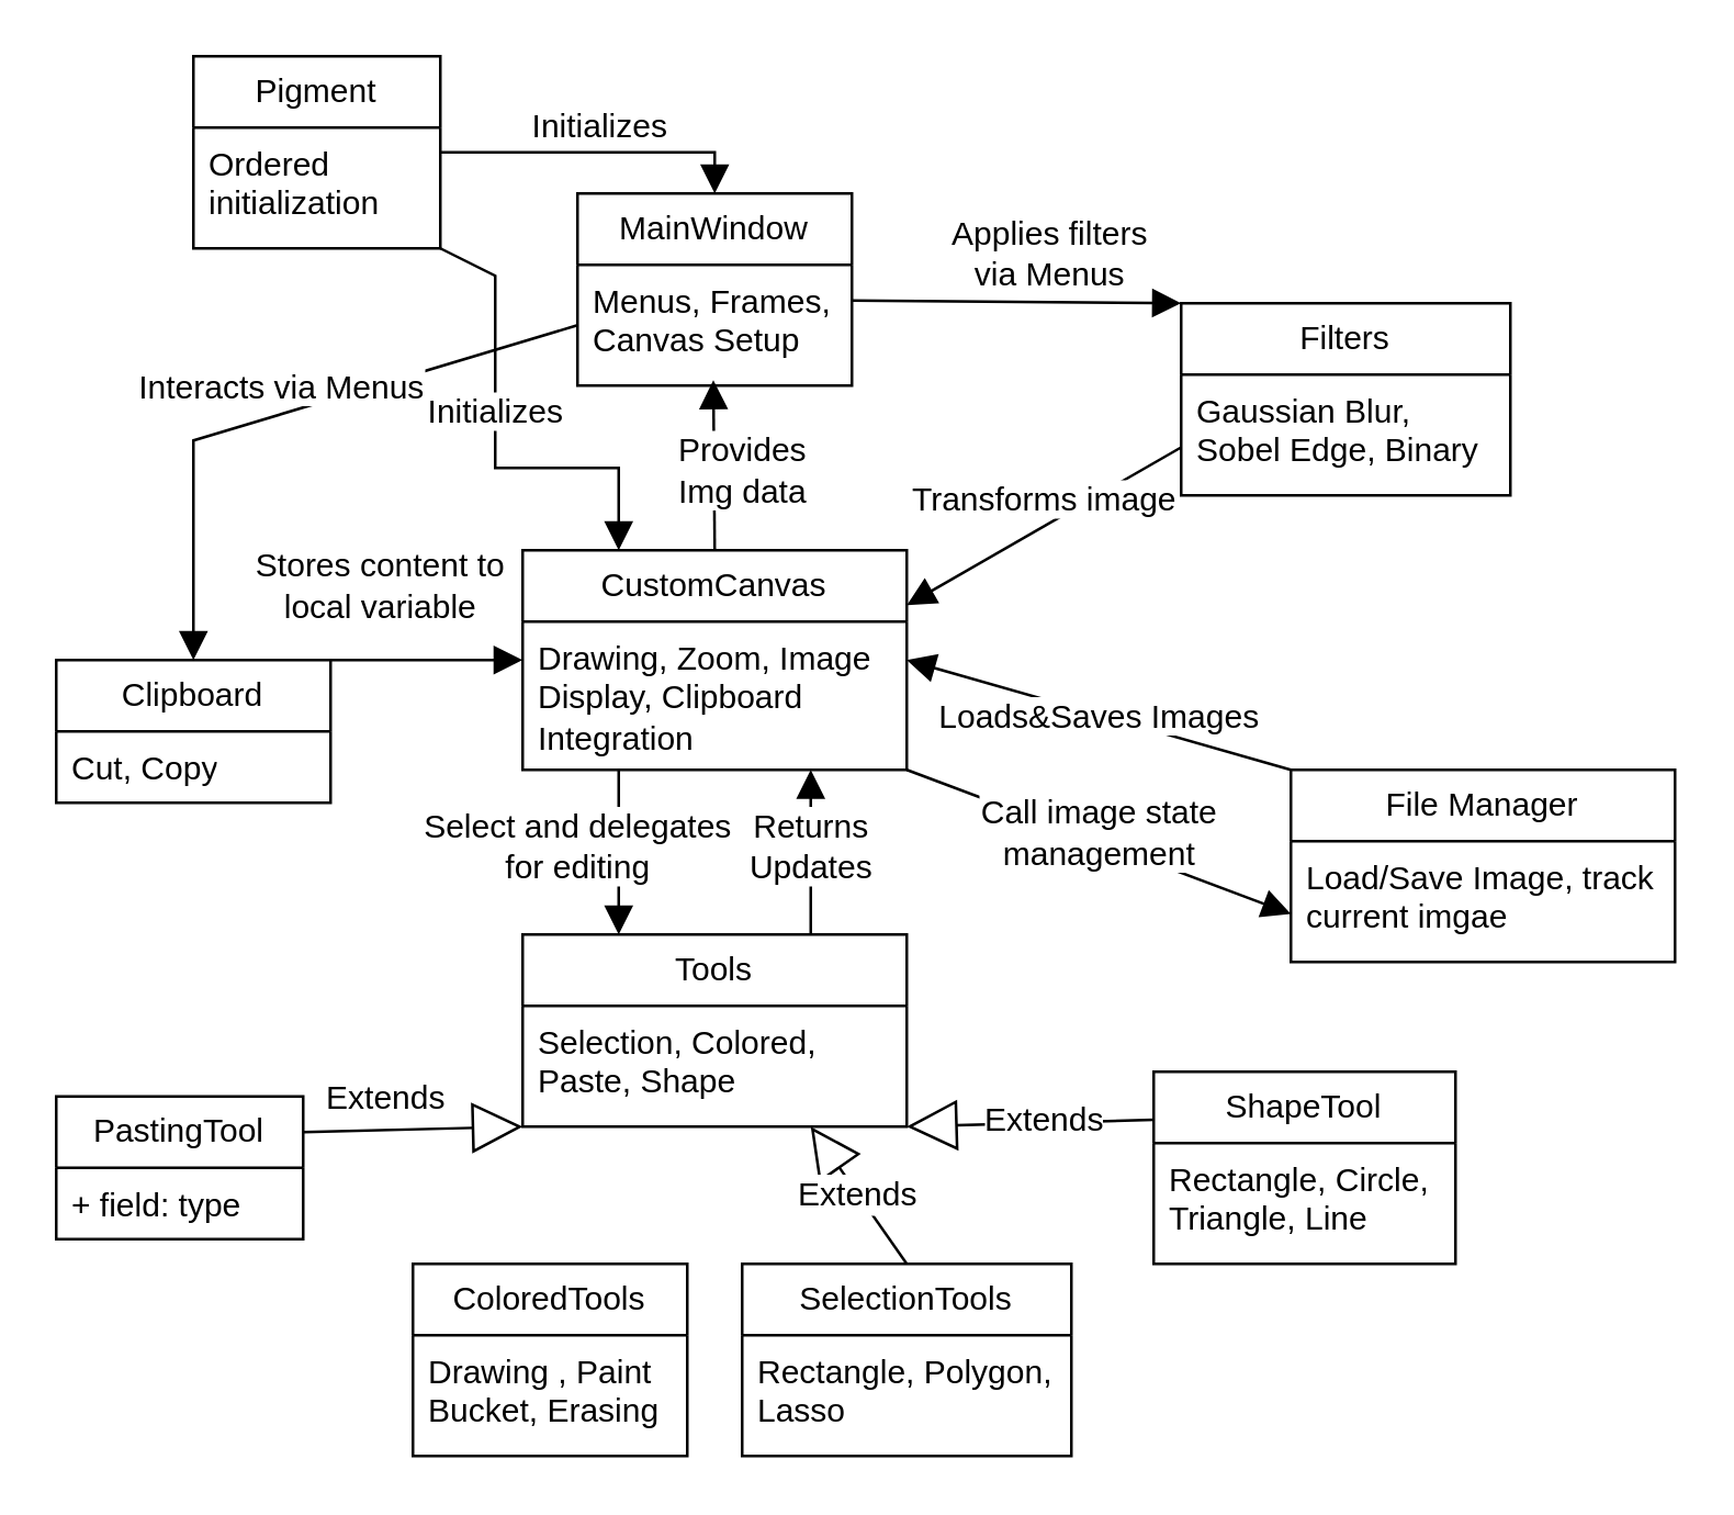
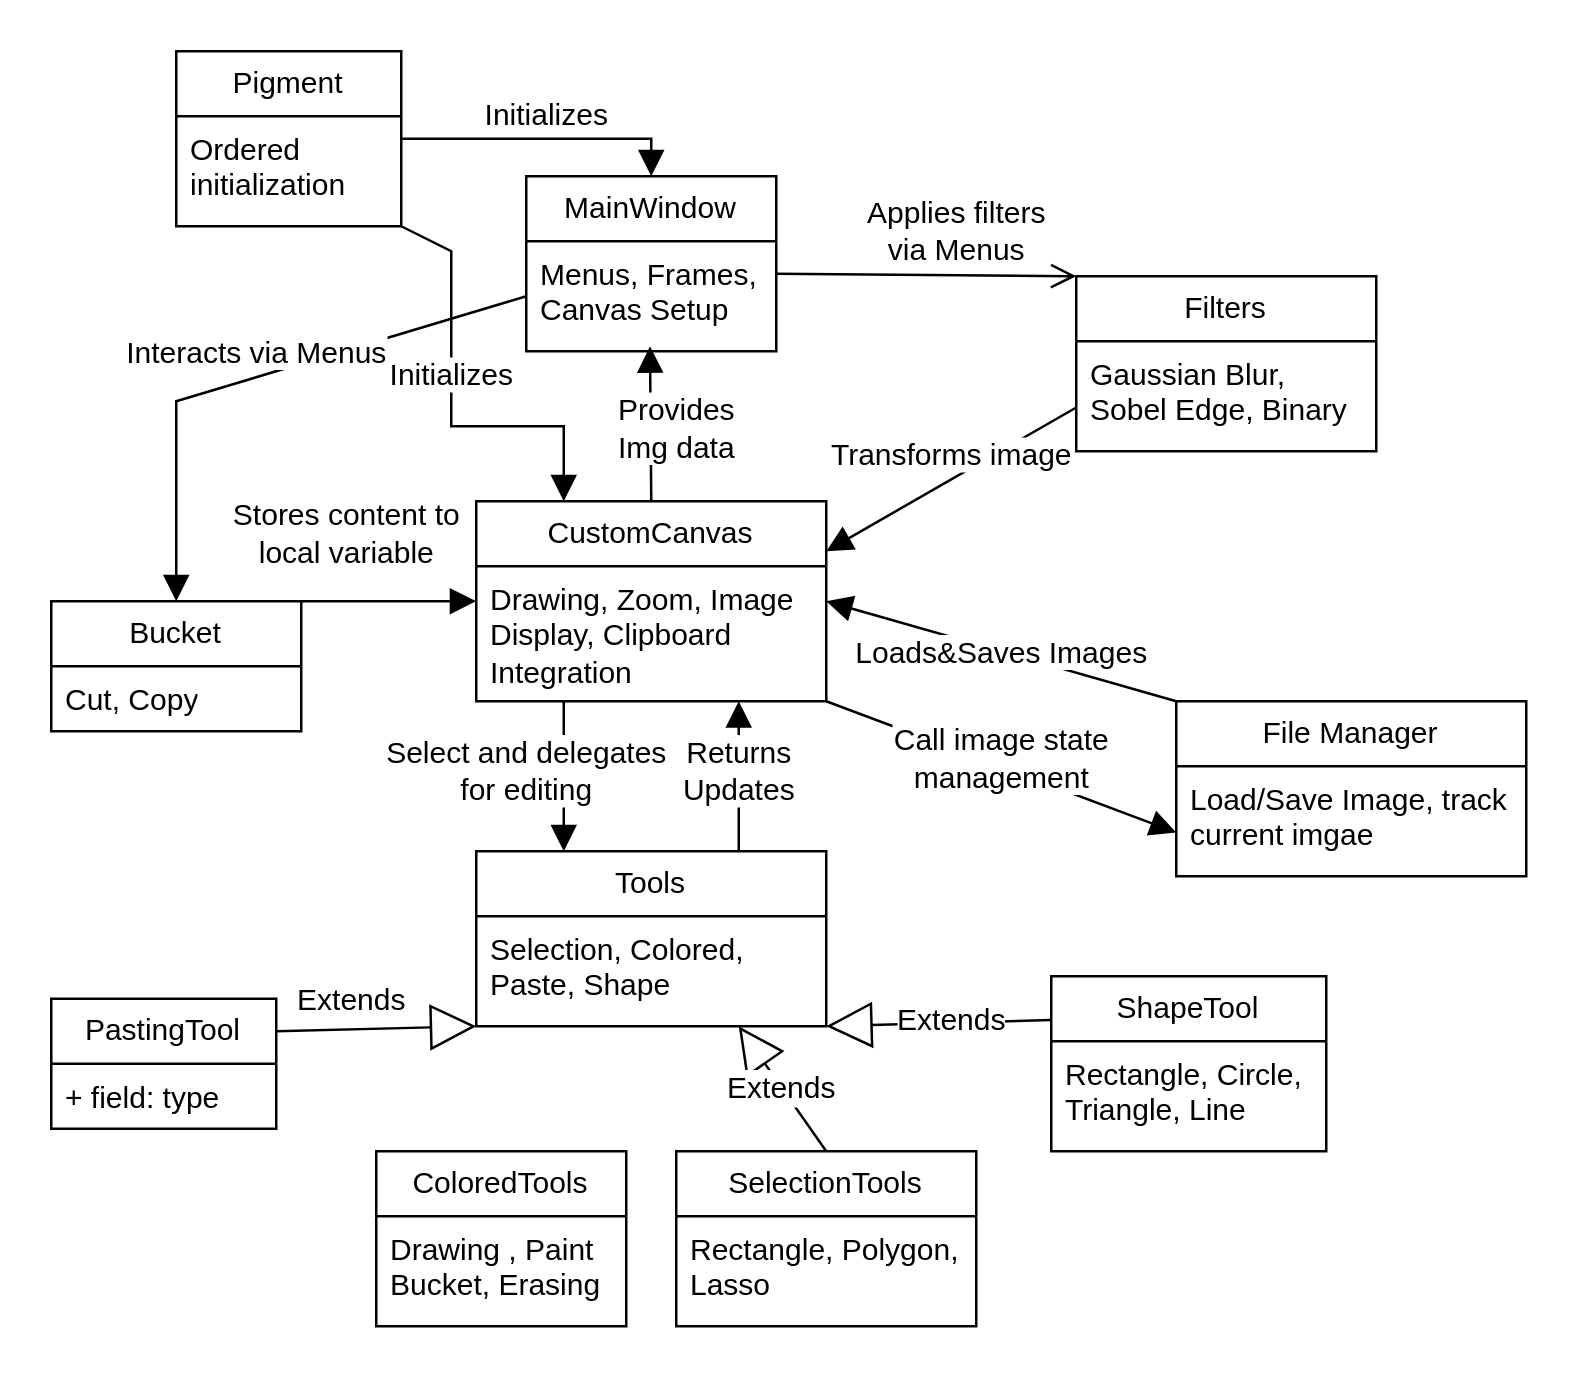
  <mxCell id="0" />
  <mxCell id="1" parent="0" />
  <mxCell id="2" value="File Manager" style="swimlane;fontStyle=0;childLayout=stackLayout;horizontal=1;startSize=26;fillColor=none;horizontalStack=0;resizeParent=1;resizeParentMax=0;resizeLast=0;collapsible=1;marginBottom=0;whiteSpace=wrap;html=1;" vertex="1" parent="1"><mxGeometry x="470" y="280" width="140" height="70" as="geometry" /></mxCell>
  <mxCell id="3" value="Load/Save Image, track current imgae" style="text;strokeColor=none;fillColor=none;align=left;verticalAlign=top;spacingLeft=4;spacingRight=4;overflow=hidden;rotatable=0;points=[[0,0.5],[1,0.5]];portConstraint=eastwest;whiteSpace=wrap;html=1;" vertex="1" parent="2"><mxGeometry y="26" width="140" height="44" as="geometry" /></mxCell>
- <mxCell id="4" value="Clipboard" style="swimlane;fontStyle=0;childLayout=stackLayout;horizontal=1;startSize=26;fillColor=none;horizontalStack=0;resizeParent=1;resizeParentMax=0;resizeLast=0;collapsible=1;marginBottom=0;whiteSpace=wrap;html=1;" vertex="1" parent="1"><mxGeometry x="20" y="240" width="100" height="52" as="geometry" /></mxCell>
+ <mxCell id="4" value="Bucket" style="swimlane;fontStyle=0;childLayout=stackLayout;horizontal=1;startSize=26;fillColor=none;horizontalStack=0;resizeParent=1;resizeParentMax=0;resizeLast=0;collapsible=1;marginBottom=0;whiteSpace=wrap;html=1;" vertex="1" parent="1"><mxGeometry x="20" y="240" width="100" height="52" as="geometry" /></mxCell>
  <mxCell id="5" value="Cut, Copy" style="text;strokeColor=none;fillColor=none;align=left;verticalAlign=top;spacingLeft=4;spacingRight=4;overflow=hidden;rotatable=0;points=[[0,0.5],[1,0.5]];portConstraint=eastwest;whiteSpace=wrap;html=1;" vertex="1" parent="4"><mxGeometry y="26" width="100" height="26" as="geometry" /></mxCell>
  <mxCell id="6" value="Filters" style="swimlane;fontStyle=0;childLayout=stackLayout;horizontal=1;startSize=26;fillColor=none;horizontalStack=0;resizeParent=1;resizeParentMax=0;resizeLast=0;collapsible=1;marginBottom=0;whiteSpace=wrap;html=1;" vertex="1" parent="1"><mxGeometry x="430" y="110" width="120" height="70" as="geometry" /></mxCell>
  <mxCell id="7" value="Gaussian Blur, Sobel Edge, Binary" style="text;strokeColor=none;fillColor=none;align=left;verticalAlign=top;spacingLeft=4;spacingRight=4;overflow=hidden;rotatable=0;points=[[0,0.5],[1,0.5]];portConstraint=eastwest;whiteSpace=wrap;html=1;" vertex="1" parent="6"><mxGeometry y="26" width="120" height="44" as="geometry" /></mxCell>
  <mxCell id="8" value="CustomCanvas" style="swimlane;fontStyle=0;childLayout=stackLayout;horizontal=1;startSize=26;fillColor=none;horizontalStack=0;resizeParent=1;resizeParentMax=0;resizeLast=0;collapsible=1;marginBottom=0;whiteSpace=wrap;html=1;" vertex="1" parent="1"><mxGeometry x="190" y="200" width="140" height="80" as="geometry" /></mxCell>
  <mxCell id="9" value="Drawing, Zoom, Image Display, Clipboard Integration" style="text;strokeColor=none;fillColor=none;align=left;verticalAlign=top;spacingLeft=4;spacingRight=4;overflow=hidden;rotatable=0;points=[[0,0.5],[1,0.5]];portConstraint=eastwest;whiteSpace=wrap;html=1;" vertex="1" parent="8"><mxGeometry y="26" width="140" height="54" as="geometry" /></mxCell>
  <mxCell id="10" value="ShapeTool" style="swimlane;fontStyle=0;childLayout=stackLayout;horizontal=1;startSize=26;fillColor=none;horizontalStack=0;resizeParent=1;resizeParentMax=0;resizeLast=0;collapsible=1;marginBottom=0;whiteSpace=wrap;html=1;" vertex="1" parent="1"><mxGeometry x="420" y="390" width="110" height="70" as="geometry" /></mxCell>
  <mxCell id="11" value="Rectangle, Circle, Triangle, Line" style="text;strokeColor=none;fillColor=none;align=left;verticalAlign=top;spacingLeft=4;spacingRight=4;overflow=hidden;rotatable=0;points=[[0,0.5],[1,0.5]];portConstraint=eastwest;whiteSpace=wrap;html=1;" vertex="1" parent="10"><mxGeometry y="26" width="110" height="44" as="geometry" /></mxCell>
  <mxCell id="12" value="SelectionTools" style="swimlane;fontStyle=0;childLayout=stackLayout;horizontal=1;startSize=26;fillColor=none;horizontalStack=0;resizeParent=1;resizeParentMax=0;resizeLast=0;collapsible=1;marginBottom=0;whiteSpace=wrap;html=1;" vertex="1" parent="1"><mxGeometry x="270" y="460" width="120" height="70" as="geometry" /></mxCell>
  <mxCell id="13" value="Rectangle, Polygon, Lasso" style="text;strokeColor=none;fillColor=none;align=left;verticalAlign=top;spacingLeft=4;spacingRight=4;overflow=hidden;rotatable=0;points=[[0,0.5],[1,0.5]];portConstraint=eastwest;whiteSpace=wrap;html=1;" vertex="1" parent="12"><mxGeometry y="26" width="120" height="44" as="geometry" /></mxCell>
  <mxCell id="14" value="Tools" style="swimlane;fontStyle=0;childLayout=stackLayout;horizontal=1;startSize=26;fillColor=none;horizontalStack=0;resizeParent=1;resizeParentMax=0;resizeLast=0;collapsible=1;marginBottom=0;whiteSpace=wrap;html=1;" vertex="1" parent="1"><mxGeometry x="190" y="340" width="140" height="70" as="geometry" /></mxCell>
  <mxCell id="15" value="Selection, Colored, Paste, Shape" style="text;strokeColor=none;fillColor=none;align=left;verticalAlign=top;spacingLeft=4;spacingRight=4;overflow=hidden;rotatable=0;points=[[0,0.5],[1,0.5]];portConstraint=eastwest;whiteSpace=wrap;html=1;" vertex="1" parent="14"><mxGeometry y="26" width="140" height="44" as="geometry" /></mxCell>
  <mxCell id="16" value="PastingTool" style="swimlane;fontStyle=0;childLayout=stackLayout;horizontal=1;startSize=26;fillColor=none;horizontalStack=0;resizeParent=1;resizeParentMax=0;resizeLast=0;collapsible=1;marginBottom=0;whiteSpace=wrap;html=1;" vertex="1" parent="1"><mxGeometry x="20" y="399" width="90" height="52" as="geometry" /></mxCell>
  <mxCell id="17" value="+ field: type" style="text;strokeColor=none;fillColor=none;align=left;verticalAlign=top;spacingLeft=4;spacingRight=4;overflow=hidden;rotatable=0;points=[[0,0.5],[1,0.5]];portConstraint=eastwest;whiteSpace=wrap;html=1;" vertex="1" parent="16"><mxGeometry y="26" width="90" height="26" as="geometry" /></mxCell>
  <mxCell id="18" value="MainWindow" style="swimlane;fontStyle=0;childLayout=stackLayout;horizontal=1;startSize=26;fillColor=none;horizontalStack=0;resizeParent=1;resizeParentMax=0;resizeLast=0;collapsible=1;marginBottom=0;whiteSpace=wrap;html=1;" vertex="1" parent="1"><mxGeometry x="210" y="70" width="100" height="70" as="geometry"><mxRectangle x="280" y="160" width="110" height="30" as="alternateBounds" /></mxGeometry></mxCell>
  <mxCell id="19" value="Menus, Frames, Canvas Setup" style="text;strokeColor=none;fillColor=none;align=left;verticalAlign=top;spacingLeft=4;spacingRight=4;overflow=hidden;rotatable=0;points=[[0,0.5],[1,0.5]];portConstraint=eastwest;whiteSpace=wrap;html=1;" vertex="1" parent="18"><mxGeometry y="26" width="100" height="44" as="geometry" /></mxCell>
  <mxCell id="20" value="ColoredTools" style="swimlane;fontStyle=0;childLayout=stackLayout;horizontal=1;startSize=26;fillColor=none;horizontalStack=0;resizeParent=1;resizeParentMax=0;resizeLast=0;collapsible=1;marginBottom=0;whiteSpace=wrap;html=1;" vertex="1" parent="1"><mxGeometry x="150" y="460" width="100" height="70" as="geometry" /></mxCell>
  <mxCell id="21" value="Drawing , Paint Bucket, Erasing" style="text;strokeColor=none;fillColor=none;align=left;verticalAlign=top;spacingLeft=4;spacingRight=4;overflow=hidden;rotatable=0;points=[[0,0.5],[1,0.5]];portConstraint=eastwest;whiteSpace=wrap;html=1;" vertex="1" parent="20"><mxGeometry y="26" width="100" height="44" as="geometry" /></mxCell>
  <mxCell id="22" value="Extends" style="endArrow=block;endSize=16;endFill=0;html=1;rounded=0;fontSize=12;curved=1;exitX=0.5;exitY=0;exitDx=0;exitDy=0;entryX=0.75;entryY=1;entryDx=0;entryDy=0;" edge="1" parent="1" source="12" target="14"><mxGeometry width="160" relative="1" as="geometry"><mxPoint x="280" y="410" as="sourcePoint" /><mxPoint x="290" y="410" as="targetPoint" /></mxGeometry></mxCell>
  <mxCell id="23" value="Extends" style="endArrow=block;endSize=16;endFill=0;html=1;rounded=0;fontSize=12;curved=1;exitX=1;exitY=0.25;exitDx=0;exitDy=0;entryX=0;entryY=1;entryDx=0;entryDy=0;" edge="1" parent="1" source="16" target="14"><mxGeometry x="-0.243" y="11" width="160" relative="1" as="geometry"><mxPoint x="520" y="420" as="sourcePoint" /><mxPoint x="680" y="420" as="targetPoint" /><mxPoint as="offset" /></mxGeometry></mxCell>
  <mxCell id="24" value="Extends" style="endArrow=block;endSize=16;endFill=0;html=1;rounded=0;fontSize=12;curved=1;exitX=0;exitY=0.25;exitDx=0;exitDy=0;entryX=1;entryY=1;entryDx=0;entryDy=0;" edge="1" parent="1" source="10" target="14"><mxGeometry x="-0.112" y="-1" width="160" relative="1" as="geometry"><mxPoint x="490" y="460" as="sourcePoint" /><mxPoint x="680" y="420" as="targetPoint" /><mxPoint as="offset" /></mxGeometry></mxCell>
  <mxCell id="25" value="Interacts via Menus" style="html=1;verticalAlign=bottom;endArrow=block;curved=0;rounded=0;fontSize=12;startSize=8;endSize=8;exitX=0;exitY=0.5;exitDx=0;exitDy=0;entryX=0.5;entryY=0;entryDx=0;entryDy=0;" edge="1" parent="1" source="19" target="4"><mxGeometry width="80" relative="1" as="geometry"><mxPoint x="150" y="390" as="sourcePoint" /><mxPoint x="230" y="390" as="targetPoint" /><Array as="points"><mxPoint x="70" y="160" /></Array><mxPoint as="offset" /></mxGeometry></mxCell>
  <mxCell id="26" value="Stores content to&lt;br&gt;local variable" style="html=1;verticalAlign=bottom;endArrow=block;curved=0;rounded=0;fontSize=12;startSize=8;endSize=8;exitX=1;exitY=0;exitDx=0;exitDy=0;entryX=0;entryY=0.5;entryDx=0;entryDy=0;" edge="1" parent="1" source="4" target="8"><mxGeometry x="-0.5" y="10" width="80" relative="1" as="geometry"><mxPoint x="150" y="390" as="sourcePoint" /><mxPoint x="190" y="266" as="targetPoint" /><mxPoint as="offset" /></mxGeometry></mxCell>
  <mxCell id="27" value="Select and delegates&lt;br&gt;for editing" style="html=1;verticalAlign=bottom;endArrow=block;curved=0;rounded=0;fontSize=12;startSize=8;endSize=8;entryX=0.25;entryY=0;entryDx=0;entryDy=0;exitX=0.25;exitY=1;exitDx=0;exitDy=0;" edge="1" parent="1" source="8" target="14"><mxGeometry x="0.5" y="-15" width="80" relative="1" as="geometry"><mxPoint x="140" y="280" as="sourcePoint" /><mxPoint x="220" y="370" as="targetPoint" /><mxPoint as="offset" /></mxGeometry></mxCell>
  <mxCell id="28" value="Returns&lt;br&gt;Updates" style="html=1;verticalAlign=bottom;endArrow=block;curved=0;rounded=0;fontSize=12;startSize=8;endSize=8;exitX=0.75;exitY=0;exitDx=0;exitDy=0;entryX=0.75;entryY=1;entryDx=0;entryDy=0;" edge="1" parent="1" source="14" target="8"><mxGeometry x="-0.5" width="80" relative="1" as="geometry"><mxPoint x="220" y="390" as="sourcePoint" /><mxPoint x="300" y="390" as="targetPoint" /><mxPoint as="offset" /></mxGeometry></mxCell>
  <mxCell id="29" style="edgeStyle=none;curved=1;rounded=0;orthogonalLoop=1;jettySize=auto;html=1;exitX=0.75;exitY=0;exitDx=0;exitDy=0;fontSize=12;startSize=8;endSize=8;" edge="1" parent="1" source="2" target="2"><mxGeometry relative="1" as="geometry" /></mxCell>
- <mxCell id="30" value="Applies filters&lt;br&gt;via Menus" style="html=1;verticalAlign=bottom;endArrow=block;curved=0;rounded=0;fontSize=12;startSize=8;endSize=8;exitX=1;exitY=0.295;exitDx=0;exitDy=0;entryX=0;entryY=0;entryDx=0;entryDy=0;exitPerimeter=0;" edge="1" parent="1" source="19" target="6"><mxGeometry x="0.196" y="1" width="80" relative="1" as="geometry"><mxPoint x="340" y="390" as="sourcePoint" /><mxPoint x="420" y="390" as="targetPoint" /><Array as="points" /><mxPoint as="offset" /></mxGeometry></mxCell>
+ <mxCell id="30" value="Applies filters&lt;br&gt;via Menus" style="html=1;verticalAlign=bottom;endArrow=open;curved=0;rounded=0;fontSize=12;startSize=8;endSize=8;exitX=1;exitY=0.295;exitDx=0;exitDy=0;entryX=0;entryY=0;entryDx=0;entryDy=0;exitPerimeter=0;" edge="1" parent="1" source="19" target="6"><mxGeometry x="0.196" y="1" width="80" relative="1" as="geometry"><mxPoint x="340" y="390" as="sourcePoint" /><mxPoint x="420" y="390" as="targetPoint" /><Array as="points" /><mxPoint as="offset" /></mxGeometry></mxCell>
  <mxCell id="31" value="Transforms image" style="html=1;verticalAlign=bottom;endArrow=block;curved=0;rounded=0;fontSize=12;startSize=8;endSize=8;exitX=0;exitY=0.75;exitDx=0;exitDy=0;entryX=1;entryY=0.25;entryDx=0;entryDy=0;" edge="1" parent="1" source="6" target="8"><mxGeometry width="80" relative="1" as="geometry"><mxPoint x="390" y="270" as="sourcePoint" /><mxPoint x="350" y="250" as="targetPoint" /></mxGeometry></mxCell>
  <mxCell id="32" value="Initializes" style="html=1;verticalAlign=bottom;endArrow=block;curved=0;rounded=0;fontSize=12;startSize=8;endSize=8;entryX=0.25;entryY=0;entryDx=0;entryDy=0;exitX=1;exitY=1;exitDx=0;exitDy=0;" edge="1" parent="1" source="35" target="8"><mxGeometry x="-0.03" width="80" relative="1" as="geometry"><mxPoint x="210" y="60" as="sourcePoint" /><mxPoint x="360" y="400" as="targetPoint" /><Array as="points"><mxPoint x="180" y="100" /><mxPoint x="180" y="170" /><mxPoint x="225" y="170" /></Array><mxPoint as="offset" /></mxGeometry></mxCell>
  <mxCell id="33" value="Loads&amp;amp;Saves Images" style="html=1;verticalAlign=bottom;endArrow=block;curved=0;rounded=0;fontSize=12;startSize=8;endSize=8;exitX=0;exitY=0;exitDx=0;exitDy=0;entryX=1;entryY=0.5;entryDx=0;entryDy=0;" edge="1" parent="1" source="2" target="8"><mxGeometry x="-0.038" y="10" width="80" relative="1" as="geometry"><mxPoint x="330" y="350" as="sourcePoint" /><mxPoint x="360" y="250" as="targetPoint" /><mxPoint as="offset" /></mxGeometry></mxCell>
  <mxCell id="34" value="Call image state&lt;br&gt;management" style="html=1;verticalAlign=bottom;endArrow=block;curved=0;rounded=0;fontSize=12;startSize=8;endSize=8;exitX=1;exitY=1;exitDx=0;exitDy=0;entryX=0;entryY=0.75;entryDx=0;entryDy=0;" edge="1" parent="1" source="8" target="2"><mxGeometry x="0.065" y="-13" width="80" relative="1" as="geometry"><mxPoint x="330" y="350" as="sourcePoint" /><mxPoint x="410" y="350" as="targetPoint" /><mxPoint as="offset" /></mxGeometry></mxCell>
  <mxCell id="35" value="Pigment" style="swimlane;fontStyle=0;childLayout=stackLayout;horizontal=1;startSize=26;fillColor=none;horizontalStack=0;resizeParent=1;resizeParentMax=0;resizeLast=0;collapsible=1;marginBottom=0;whiteSpace=wrap;html=1;" vertex="1" parent="1"><mxGeometry x="70" y="20" width="90" height="70" as="geometry" /></mxCell>
  <mxCell id="36" value="Ordered initialization" style="text;strokeColor=none;fillColor=none;align=left;verticalAlign=top;spacingLeft=4;spacingRight=4;overflow=hidden;rotatable=0;points=[[0,0.5],[1,0.5]];portConstraint=eastwest;whiteSpace=wrap;html=1;" vertex="1" parent="35"><mxGeometry y="26" width="90" height="44" as="geometry" /></mxCell>
  <mxCell id="37" value="Initializes" style="html=1;verticalAlign=bottom;endArrow=block;curved=0;rounded=0;fontSize=12;startSize=8;endSize=8;exitX=1;exitY=0.5;exitDx=0;exitDy=0;entryX=0.5;entryY=0;entryDx=0;entryDy=0;" edge="1" parent="1" source="35" target="18"><mxGeometry width="80" relative="1" as="geometry"><mxPoint x="260" y="300" as="sourcePoint" /><mxPoint x="340" y="300" as="targetPoint" /><Array as="points"><mxPoint x="260" y="55" /></Array></mxGeometry></mxCell>
  <mxCell id="38" value="Provides&lt;br&gt;Img data" style="html=1;verticalAlign=bottom;endArrow=block;curved=0;rounded=0;fontSize=12;startSize=8;endSize=8;exitX=0.5;exitY=0;exitDx=0;exitDy=0;entryX=0.495;entryY=0.955;entryDx=0;entryDy=0;entryPerimeter=0;" edge="1" parent="1" source="8" target="19"><mxGeometry x="-0.619" y="-10" width="80" relative="1" as="geometry"><mxPoint x="260" y="310" as="sourcePoint" /><mxPoint x="340" y="310" as="targetPoint" /><mxPoint as="offset" /></mxGeometry></mxCell>
